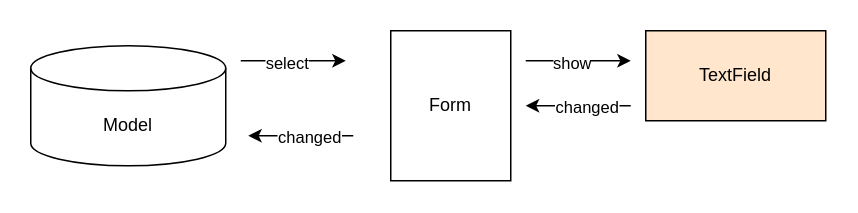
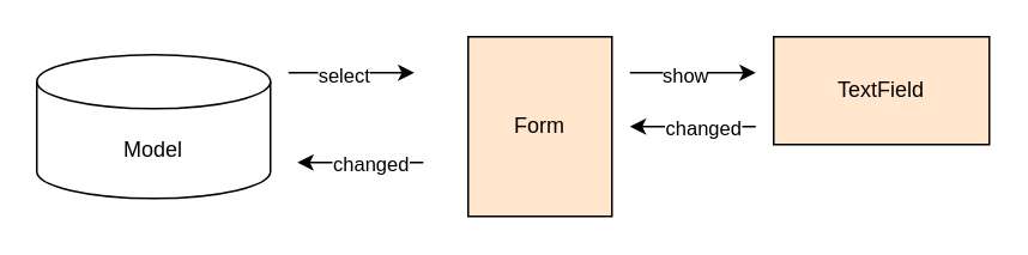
  <mxCell id="0" />
  <mxCell id="1" parent="0" />
- <mxCell id="2" value="Form" style="rounded=0;whiteSpace=wrap;html=1;" parent="1" vertex="1"><mxGeometry x="260" y="20" width="80" height="100" as="geometry" /></mxCell>
+ <mxCell id="2" value="Form" style="rounded=0;whiteSpace=wrap;html=1;fillColor=#ffe6cc;" parent="1" vertex="1"><mxGeometry x="260" y="20" width="80" height="100" as="geometry" /></mxCell>
  <mxCell id="3" value="TextField" style="rounded=0;whiteSpace=wrap;html=1;fillColor=#ffe6cc;" parent="1" vertex="1"><mxGeometry x="430" y="20" width="120" height="60" as="geometry" /></mxCell>
  <mxCell id="4" value="Model" style="shape=cylinder3;whiteSpace=wrap;html=1;boundedLbl=1;backgroundOutline=1;size=15;" parent="1" vertex="1"><mxGeometry x="20" y="30" width="130" height="80" as="geometry" /></mxCell>
  <mxCell id="5" value="" style="endArrow=classic;html=1;rounded=0;" parent="1" edge="1"><mxGeometry width="50" height="50" relative="1" as="geometry"><mxPoint x="160" y="40" as="sourcePoint" /><mxPoint x="230" y="40" as="targetPoint" /></mxGeometry></mxCell>
  <mxCell id="6" value="select" style="edgeLabel;html=1;align=center;verticalAlign=middle;resizable=0;points=[];" parent="5" vertex="1" connectable="0"><mxGeometry x="-0.222" y="-1" relative="1" as="geometry"><mxPoint x="3" as="offset" /></mxGeometry></mxCell>
  <mxCell id="7" value="" style="endArrow=classic;html=1;rounded=0;" parent="1" edge="1"><mxGeometry width="50" height="50" relative="1" as="geometry"><mxPoint x="350" y="40" as="sourcePoint" /><mxPoint x="420" y="40" as="targetPoint" /></mxGeometry></mxCell>
  <mxCell id="8" value="show" style="edgeLabel;html=1;align=center;verticalAlign=middle;resizable=0;points=[];" parent="7" vertex="1" connectable="0"><mxGeometry x="-0.222" y="-1" relative="1" as="geometry"><mxPoint x="3" as="offset" /></mxGeometry></mxCell>
  <mxCell id="9" value="" style="endArrow=classic;html=1;rounded=0;" parent="1" edge="1"><mxGeometry width="50" height="50" relative="1" as="geometry"><mxPoint x="420" y="70" as="sourcePoint" /><mxPoint x="350" y="70" as="targetPoint" /></mxGeometry></mxCell>
  <mxCell id="10" value="changed" style="edgeLabel;html=1;align=center;verticalAlign=middle;resizable=0;points=[];" parent="9" vertex="1" connectable="0"><mxGeometry x="0.155" relative="1" as="geometry"><mxPoint x="10" as="offset" /></mxGeometry></mxCell>
  <mxCell id="11" value="" style="endArrow=classic;html=1;rounded=0;" parent="1" edge="1"><mxGeometry width="50" height="50" relative="1" as="geometry"><mxPoint x="235" y="90" as="sourcePoint" /><mxPoint x="165" y="90" as="targetPoint" /></mxGeometry></mxCell>
  <mxCell id="12" value="changed" style="edgeLabel;html=1;align=center;verticalAlign=middle;resizable=0;points=[];" parent="11" vertex="1" connectable="0"><mxGeometry x="0.155" relative="1" as="geometry"><mxPoint x="10" as="offset" /></mxGeometry></mxCell>
